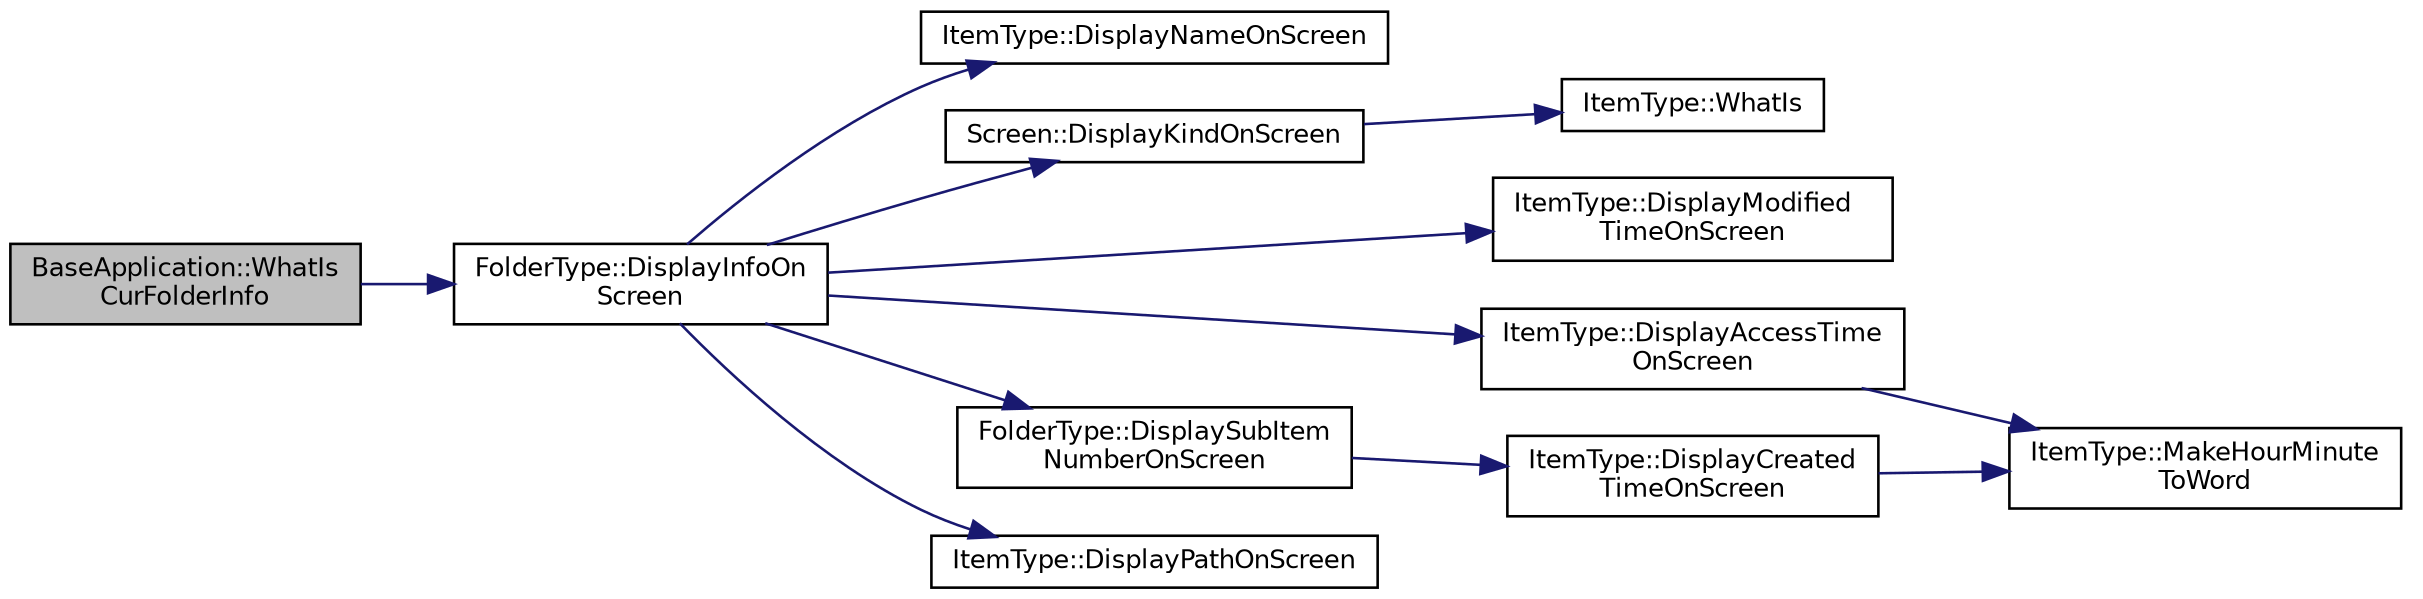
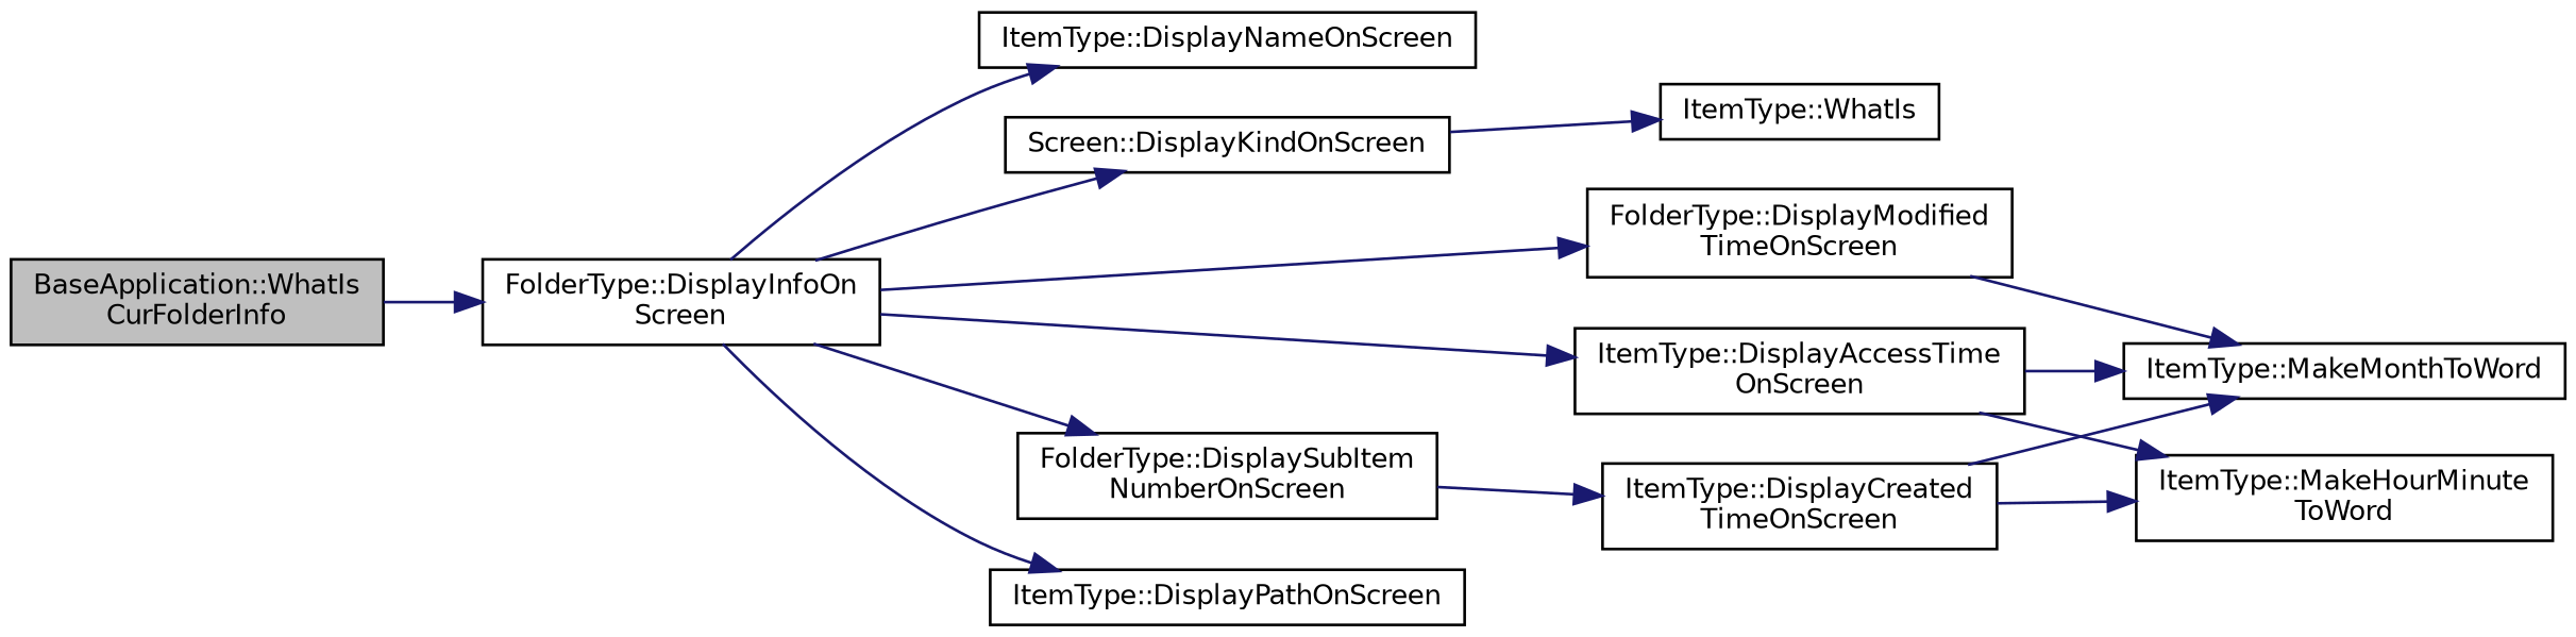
  digraph {
    rankdir=LR
    node [color=black fillcolor=white fontname=Helvetica fontsize=10 shape=record style=filled]
    edge [color=midnightblue fontname=Helvetica fontsize=10 labelfontname=Helvetica labelfontsize=10 style=solid]
    n1 [fillcolor=grey75 fontcolor=black height=0.2 label="BaseApplication::WhatIs\lCurFolderInfo" width=0.4]
    n2 [height=0.2 label="FolderType::DisplayInfoOn\lScreen" width=0.4]
    n3 [height=0.2 label="ItemType::DisplayNameOnScreen" width=0.4]
    n4 [height=0.2 label="Screen::DisplayKindOnScreen" width=0.4]
    n5 [height=0.2 label="FolderType::DisplaySubItem\lNumberOnScreen" width=0.4]
    n6 [height=0.2 label="ItemType::DisplayPathOnScreen" width=0.4]
-   n7 [height=0.2 label="ItemType::DisplayModified\lTimeOnScreen" width=0.4]
+   n7 [height=0.2 label="FolderType::DisplayModified\lTimeOnScreen" width=0.4]
    n8 [height=0.2 label="ItemType::DisplayAccessTime\lOnScreen" width=0.4]
    n9 [height=0.2 label="ItemType::WhatIs" width=0.4]
    n10 [height=0.2 label="ItemType::DisplayCreated\lTimeOnScreen" width=0.4]
+   n11 [height=0.2 label="ItemType::MakeMonthToWord" width=0.4]
    n12 [height=0.2 label="ItemType::MakeHourMinute\lToWord" width=0.4]
    n1 -> n2
    n2 -> n3
    n2 -> n4
    n2 -> n5
    n2 -> n6
    n2 -> n7
    n2 -> n8
    n4 -> n9
    n5 -> n10
+   n7 -> n11
+   n8 -> n11
    n8 -> n12
+   n10 -> n11
    n10 -> n12
  }
